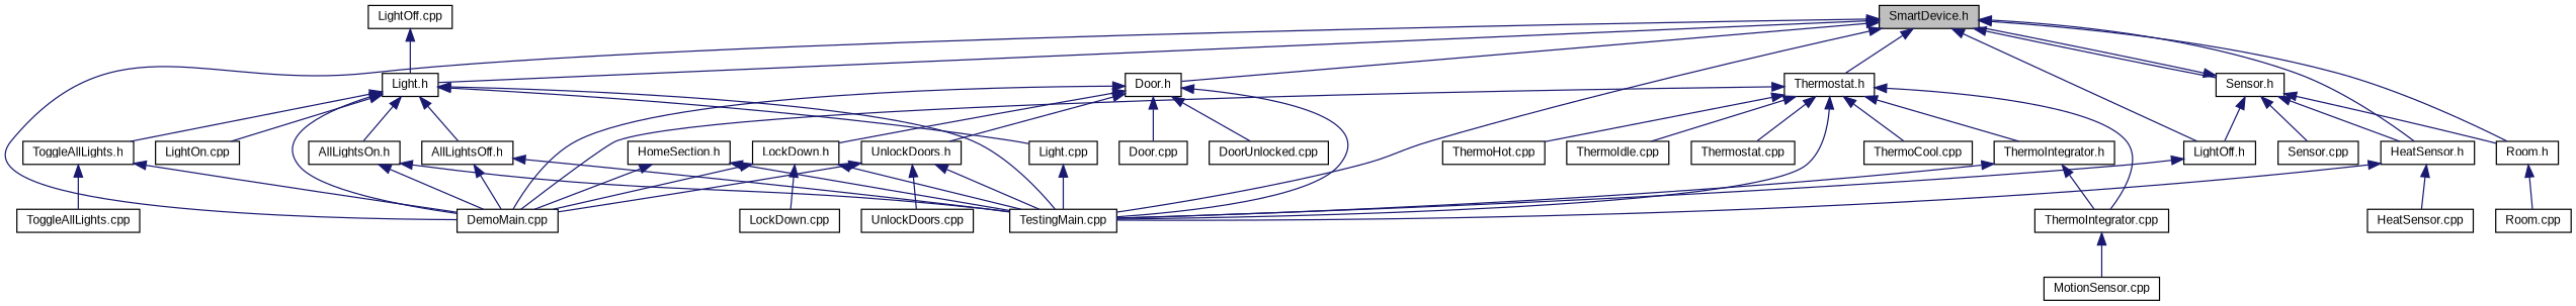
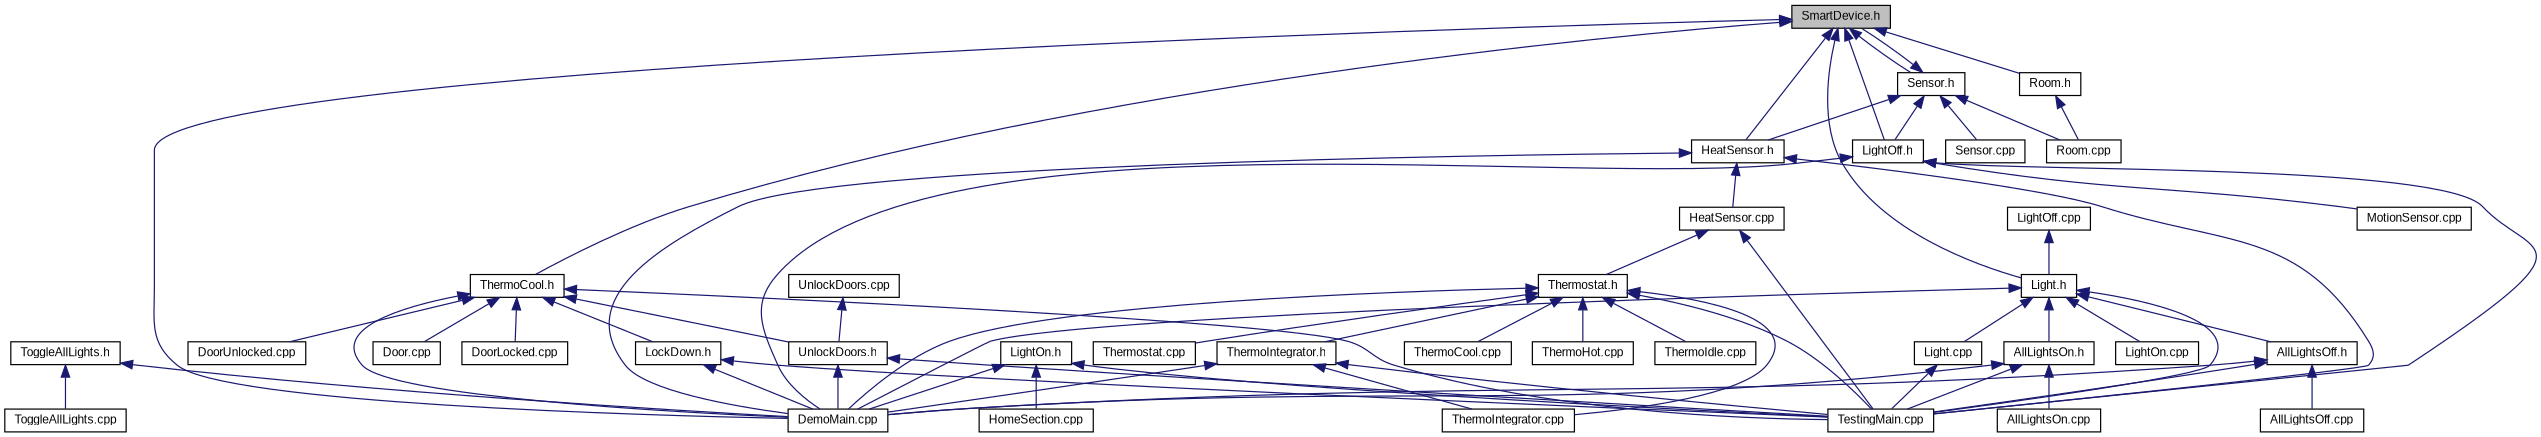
  digraph {
    fontname="Liberation Sans"
    node [color=black fillcolor=white fontname="Liberation Sans" fontsize=10 shape=record style=filled]
    edge [color=midnightblue dir=back fontname="Liberation Sans" fontsize=10 labelfontname=Helvetica labelfontsize=10 style=solid]
    n1 [fillcolor=grey75 fontcolor=black height=0.2 label="SmartDevice.h" width=0.4]
    n2 [height=0.2 label="DemoMain.cpp" width=0.4]
-   n3 [height=0.2 label="Door.h" width=0.4]
+   n3 [height=0.2 label="ThermoCool.h" width=0.4]
    n4 [height=0.2 label="TestingMain.cpp" width=0.4]
    n5 [height=0.2 label="HeatSensor.h" width=0.4]
    n6 [height=0.2 label="Light.h" width=0.4]
    n7 [height=0.2 label="LightOff.h" width=0.4]
    n8 [height=0.2 label="Room.h" width=0.4]
    n9 [height=0.2 label="Sensor.h" width=0.4]
    n10 [height=0.2 label="Thermostat.h" width=0.4]
    n11 [height=0.2 label="Door.cpp" width=0.4]
+   n12 [height=0.2 label="DoorLocked.cpp" width=0.4]
    n13 [height=0.2 label="DoorUnlocked.cpp" width=0.4]
    n14 [height=0.2 label="LockDown.h" width=0.4]
    n15 [height=0.2 label="UnlockDoors.h" width=0.4]
    n16 [height=0.2 label="HeatSensor.cpp" width=0.4]
    n17 [height=0.2 label="AllLightsOff.h" width=0.4]
    n18 [height=0.2 label="AllLightsOn.h" width=0.4]
    n19 [height=0.2 label="Light.cpp" width=0.4]
    n20 [height=0.2 label="LightOn.cpp" width=0.4]
    n21 [height=0.2 label="ToggleAllLights.h" width=0.4]
    n22 [height=0.2 label="MotionSensor.cpp" width=0.4]
    n23 [height=0.2 label="Room.cpp" width=0.4]
    n24 [height=0.2 label="Sensor.cpp" width=0.4]
    n25 [height=0.2 label="ThermoCool.cpp" width=0.4]
    n26 [height=0.2 label="ThermoHot.cpp" width=0.4]
    n27 [height=0.2 label="ThermoIdle.cpp" width=0.4]
    n28 [height=0.2 label="ThermoIntegrator.cpp" width=0.4]
    n29 [height=0.2 label="ThermoIntegrator.h" width=0.4]
    n30 [height=0.2 label="Thermostat.cpp" width=0.4]
-   n31 [height=0.2 label="LockDown.cpp" width=0.4]
    n32 [height=0.2 label="UnlockDoors.cpp" width=0.4]
+   n33 [height=0.2 label="AllLightsOff.cpp" width=0.4]
+   n34 [height=0.2 label="AllLightsOn.cpp" width=0.4]
    n35 [height=0.2 label="LightOff.cpp" width=0.4]
    n36 [height=0.2 label="ToggleAllLights.cpp" width=0.4]
-   n37 [height=0.2 label="HomeSection.h" width=0.4]
+   n37 [height=0.2 label="LightOn.h" width=0.4]
+   n38 [height=0.2 label="HomeSection.cpp" width=0.4]
    n1 -> n2
    n1 -> n3
-   n1 -> n4
+   n16 -> n4
    n1 -> n5
    n1 -> n6
    n1 -> n7
    n1 -> n8
    n1 -> n9
-   n1 -> n10
+   n16 -> n10
    n3 -> n2
    n3 -> n4
    n3 -> n11
+   n3 -> n12
    n3 -> n13
    n3 -> n14
    n3 -> n15
+   n5 -> n2
    n5 -> n4
    n5 -> n16
    n6 -> n2
    n6 -> n4
    n6 -> n17
    n6 -> n18
    n6 -> n19
    n6 -> n20
-   n6 -> n21
+   n7 -> n2
    n7 -> n4
-   n28 -> n22
+   n7 -> n22
    n8 -> n23
    n9 -> n1
    n9 -> n5
    n9 -> n7
-   n9 -> n8
+   n9 -> n23
    n9 -> n24
    n10 -> n2
    n10 -> n4
    n10 -> n25
    n10 -> n26
    n10 -> n27
    n10 -> n28
    n10 -> n29
    n10 -> n30
    n14 -> n2
    n14 -> n4
-   n14 -> n31
    n15 -> n2
    n15 -> n4
-   n15 -> n32
+   n32 -> n15
    n17 -> n2
    n17 -> n4
+   n17 -> n33
    n18 -> n2
    n18 -> n4
+   n18 -> n34
    n19 -> n4
    n21 -> n2
    n21 -> n36
+   n29 -> n2
    n29 -> n4
    n29 -> n28
    n35 -> n6
    n37 -> n2
    n37 -> n4
+   n37 -> n38
  }
